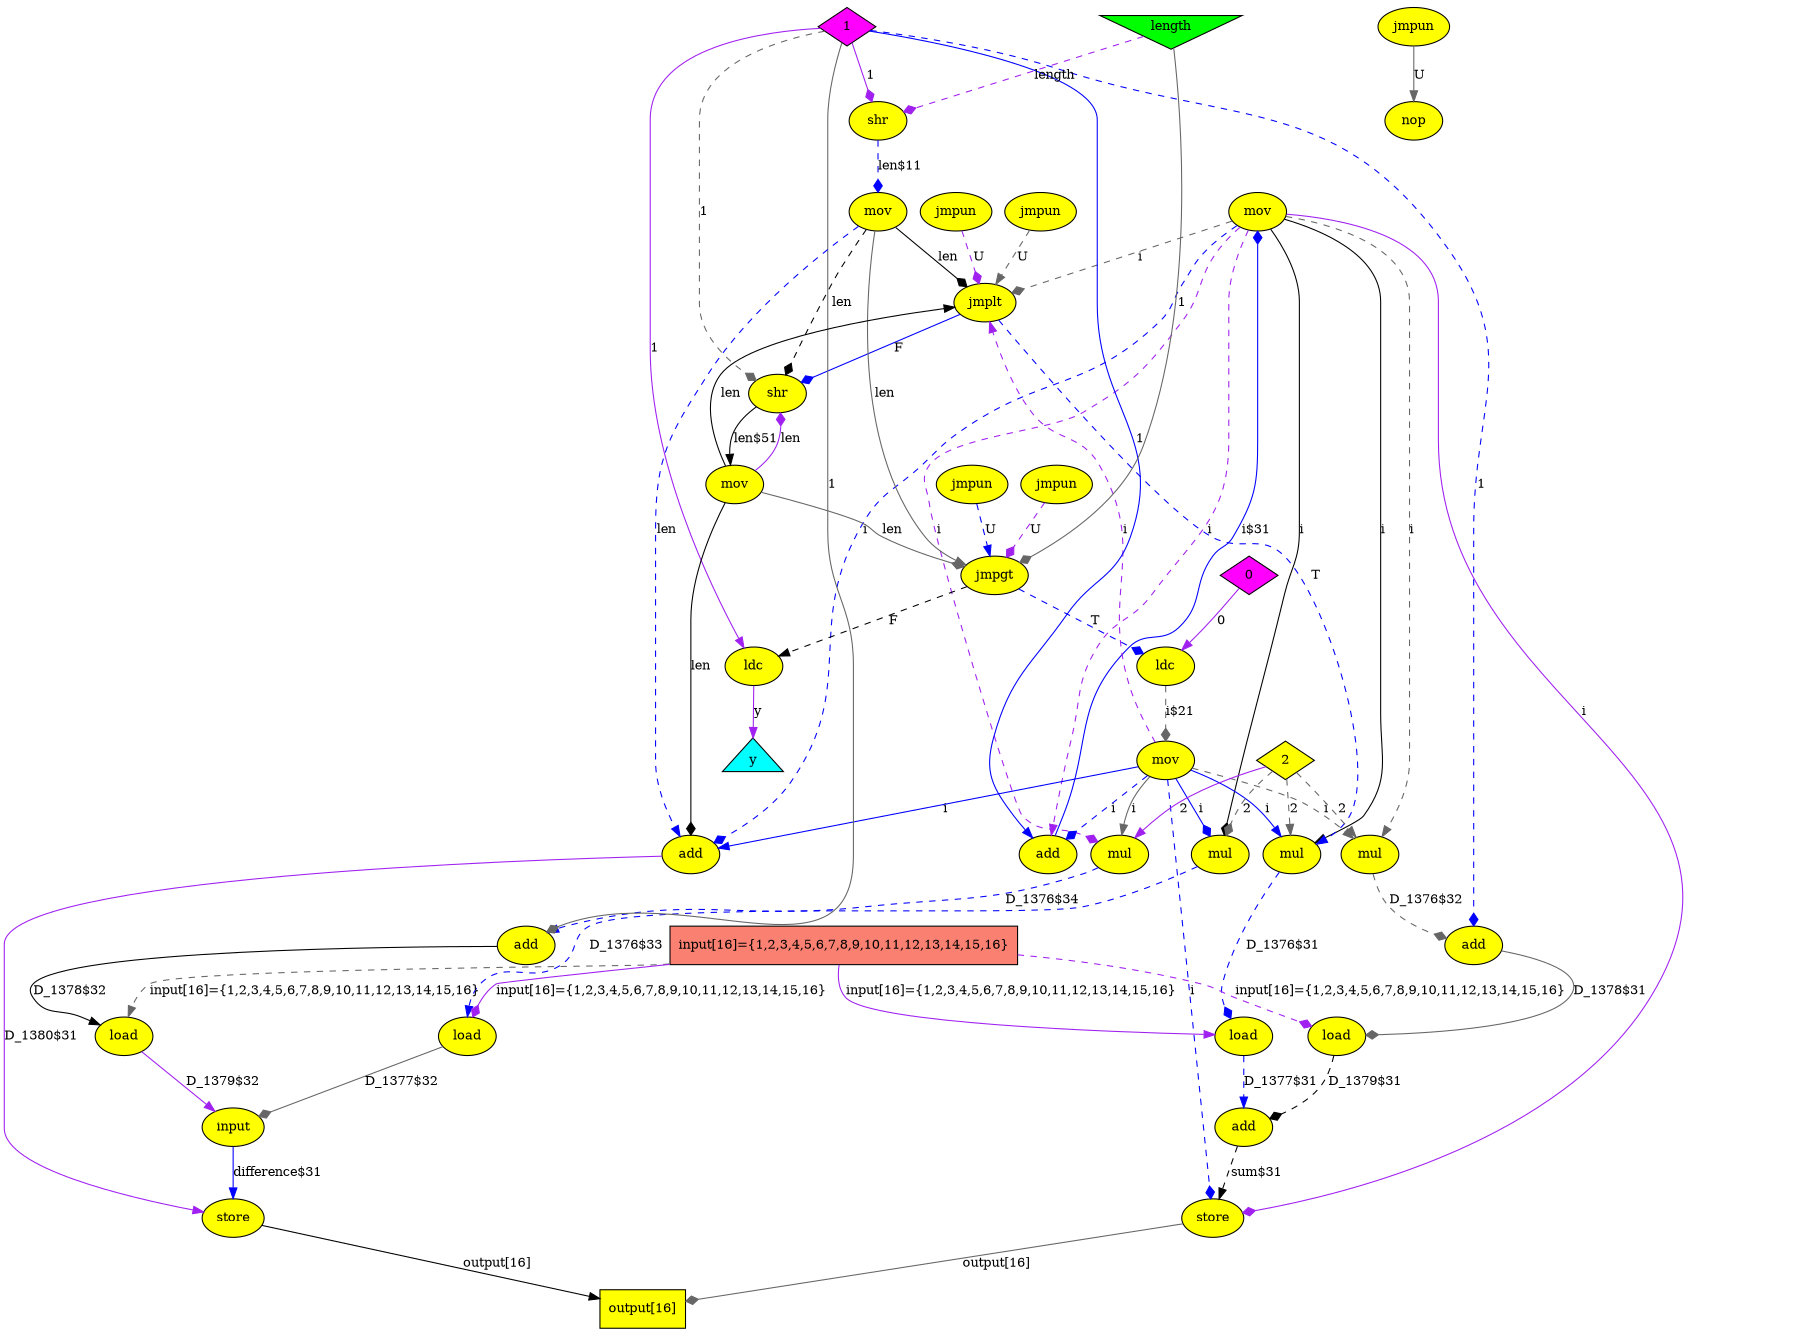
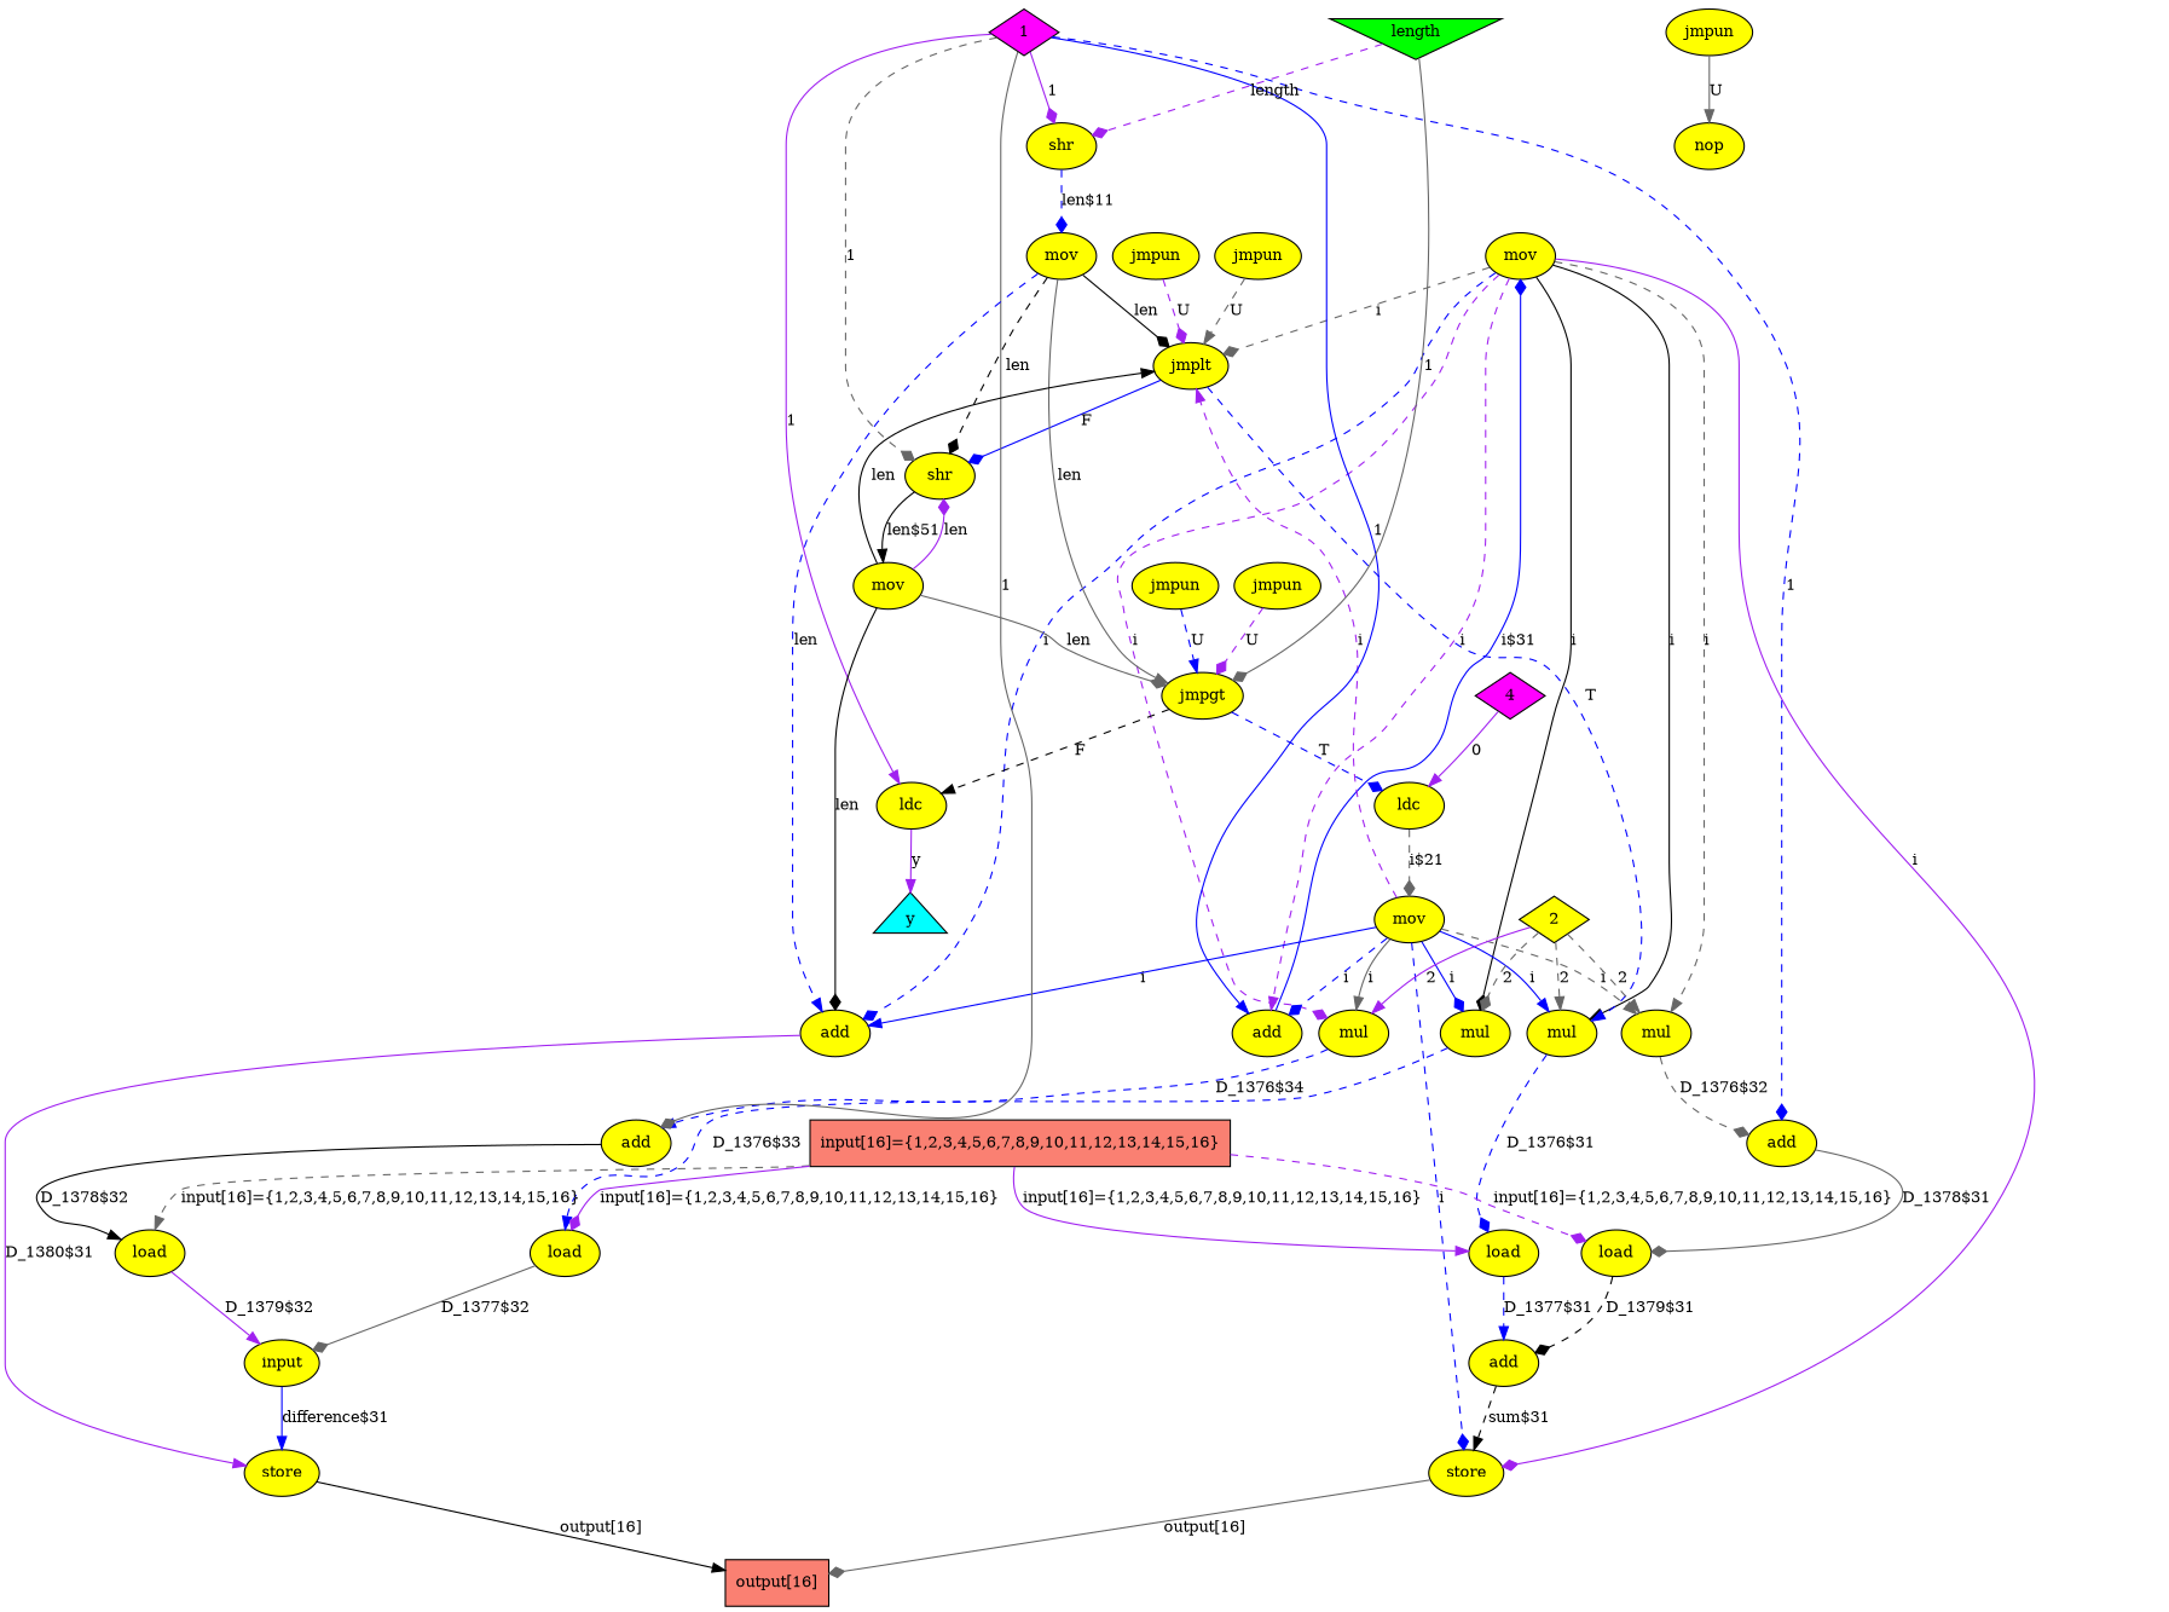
  digraph {
    fontname="DejaVu Serif"
    nodesep=0.175
    rankdir=TB
    node [argix=-1 dataspec=na fillcolor=yellow fontname="DejaVu Serif" fontsize=12 ntype=operation shape=ellipse style=filled]
    edge [argix=-1 arrowhead=normal color=gray40 dataspec=u32 etype=D fontname="DejaVu Serif" fontsize=12 order=1 style=dashed vtype=localvar]
    n1 [label=add]
    n2 [label=store]
-   n3 [dataspec=u32 label="output[16]" ntype=hwelem shape=box]
+   n3 [dataspec=u32 fillcolor=salmon label="output[16]" ntype=hwelem shape=box]
    n4 [label=add]
    n5 [label=load]
    n6 [label=input]
    n7 [label=add]
    n8 [label=store]
    n9 [label=add]
    n10 [label=mov]
    n11 [label=mul]
    n12 [label=mul]
    n13 [label=mul]
    n14 [label=mul]
    n15 [label=jmplt]
    n16 [label=add]
    n17 [label=load]
-   n18 [dataspec=u32 fillcolor=magenta label=0 ntype=constant shape=diamond]
+   n18 [dataspec=u32 fillcolor=magenta label=4 ntype=constant shape=diamond]
    n19 [label=ldc]
    n20 [label=mov]
    n21 [dataspec=u32 fillcolor=magenta label=1 ntype=constant shape=diamond]
    n22 [label=ldc]
    n23 [label=shr]
    n24 [label=shr]
    n25 [label=jmpgt]
    n26 [argix=0 dataspec=u32 fillcolor=cyan label=y ntype=outvar shape=triangle]
    n27 [label=mov]
    n28 [label=mov]
    n29 [dataspec=u32 label=2 ntype=constant shape=diamond]
    n30 [label=load]
    n31 [label=load]
    n32 [dataspec=u32 fillcolor=salmon label="input[16]={1,2,3,4,5,6,7,8,9,10,11,12,13,14,15,16}" ntype=hwelem shape=box]
    n33 [label=jmpun]
    n34 [label=jmpun]
    n35 [label=jmpun]
    n36 [label=jmpun]
    n37 [label=nop]
    n38 [label=jmpun]
    n39 [argix=0 dataspec=u32 fillcolor=green label=length ntype=invar shape=invtriangle]
    n1 -> n2 [color=black label="sum$31"]
    n2 -> n3 [arrowhead=diamond label="output[16]" style=solid vtype=globalvar]
    n4 -> n5 [color=black label="D_1378$32" order=2 style=solid]
    n5 -> n6 [color=purple label="D_1379$32" order=2 style=solid]
    n6 -> n8 [color=blue label="difference$31" style=solid]
    n7 -> n8 [color=purple label="D_1380$31" order=2 style=solid]
    n8 -> n3 [color=black label="output[16]" style=solid vtype=globalvar]
    n9 -> n10 [arrowhead=diamond color=blue label="i$31" style=solid]
    n10 -> n2 [arrowhead=diamond color=purple label=i order=2 style=solid]
    n10 -> n7 [arrowhead=diamond color=blue label=i order=2]
    n10 -> n9 [color=purple label=i]
    n10 -> n11 [arrowhead=diamond color=black label=i style=solid]
    n10 -> n12 [arrowhead=diamond color=purple label=i]
    n10 -> n13 [color=black label=i style=solid]
    n10 -> n14 [label=i]
    n10 -> n15 [arrowhead=diamond label=i]
    n11 -> n30 [color=blue label="D_1376$33" order=2]
    n12 -> n4 [color=blue label="D_1376$34"]
    n13 -> n31 [arrowhead=diamond color=blue label="D_1376$31" order=2]
    n14 -> n16 [arrowhead=diamond label="D_1376$32"]
    n15 -> n13 [color=blue dataspec=u1 etype=T label=T vtype=""]
    n15 -> n24 [arrowhead=diamond color=blue dataspec=u1 etype=F label=F order=2 style=solid vtype=""]
    n16 -> n17 [arrowhead=diamond label="D_1378$31" order=2 style=solid]
    n17 -> n1 [arrowhead=diamond color=black label="D_1379$31" order=2]
    n18 -> n19 [color=purple label=0 style=solid vtype=globalvar]
    n19 -> n20 [arrowhead=diamond label="i$21"]
    n20 -> n2 [arrowhead=diamond color=blue label=i order=2]
    n20 -> n7 [color=blue label=i order=2 style=solid]
    n20 -> n9 [arrowhead=diamond color=blue label=i]
    n20 -> n11 [arrowhead=diamond color=blue label=i style=solid]
    n20 -> n12 [label=i style=solid]
    n20 -> n13 [color=blue label=i style=solid]
    n20 -> n14 [label=i]
    n20 -> n15 [color=purple label=i]
    n21 -> n4 [arrowhead=diamond label=1 order=2 style=solid vtype=globalvar]
    n21 -> n9 [color=blue label=1 order=2 style=solid vtype=globalvar]
    n21 -> n16 [arrowhead=diamond color=blue label=1 order=2 vtype=globalvar]
    n21 -> n22 [color=purple label=1 style=solid vtype=globalvar]
    n21 -> n23 [arrowhead=diamond color=purple label=1 order=2 style=solid vtype=globalvar]
    n21 -> n24 [arrowhead=diamond label=1 order=2 vtype=globalvar]
    n22 -> n26 [color=purple label=y style=solid vtype=outarg]
    n23 -> n27 [arrowhead=diamond color=blue label="len$11"]
    n24 -> n28 [color=black label="len$51" style=solid]
    n25 -> n19 [arrowhead=diamond color=blue dataspec=u1 etype=T label=T vtype=""]
    n25 -> n22 [color=black dataspec=u1 etype=F label=F order=2 vtype=""]
    n27 -> n7 [color=blue label=len]
    n27 -> n15 [arrowhead=diamond color=black label=len order=2 style=solid]
    n27 -> n24 [arrowhead=diamond color=black label=len]
    n27 -> n25 [label=len style=solid]
    n28 -> n7 [arrowhead=diamond color=black label=len style=solid]
    n28 -> n15 [color=black label=len order=2 style=solid]
    n28 -> n24 [arrowhead=diamond color=purple label=len style=solid]
    n28 -> n25 [arrowhead=diamond label=len style=solid]
    n29 -> n11 [arrowhead=diamond label=2 order=2 vtype=globalvar]
    n29 -> n12 [color=purple label=2 order=2 style=solid vtype=globalvar]
    n29 -> n13 [label=2 order=2 vtype=globalvar]
    n29 -> n14 [label=2 order=2 vtype=globalvar]
    n30 -> n6 [arrowhead=diamond label="D_1377$32" style=solid]
    n31 -> n1 [color=blue label="D_1377$31"]
    n32 -> n5 [label="input[16]={1,2,3,4,5,6,7,8,9,10,11,12,13,14,15,16}" vtype=globalvar]
    n32 -> n17 [arrowhead=diamond color=purple label="input[16]={1,2,3,4,5,6,7,8,9,10,11,12,13,14,15,16}" vtype=globalvar]
    n32 -> n30 [arrowhead=diamond color=purple label="input[16]={1,2,3,4,5,6,7,8,9,10,11,12,13,14,15,16}" style=solid vtype=globalvar]
    n32 -> n31 [color=purple label="input[16]={1,2,3,4,5,6,7,8,9,10,11,12,13,14,15,16}" style=solid vtype=globalvar]
    n33 -> n25 [arrowhead=diamond color=purple dataspec=u1 etype=U label=U vtype=""]
    n34 -> n15 [arrowhead=diamond color=purple dataspec=u1 etype=U label=U vtype=""]
    n35 -> n25 [color=blue dataspec=u1 etype=U label=U vtype=""]
    n36 -> n37 [dataspec=u1 etype=U label=U style=solid vtype=""]
    n38 -> n15 [dataspec=u1 etype=U label=U vtype=""]
    n39 -> n23 [arrowhead=diamond color=purple label=length vtype=inarg]
    n39 -> n25 [arrowhead=diamond label=1 order=2 style=solid vtype=globalvar]
  }
